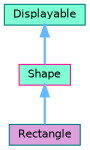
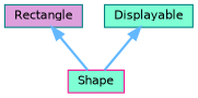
  digraph {
    node [color=teal fillcolor=aquamarine fontname=Helvetica fontsize=10 shape=box style=filled]
    edge [color=steelblue1 dir=back fontname=Helvetica fontsize=10 labelfontname=Helvetica labelfontsize=10 style=bold]
    n1 [fillcolor=plum fontcolor=black height=0.2 label=Rectangle width=0.4]
    n2 [color=deeppink height=0.2 label=Shape width=0.4]
    n3 [height=0.2 label=Displayable width=0.4]
-   n2 -> n1
+   n1 -> n2
    n3 -> n2
  }
